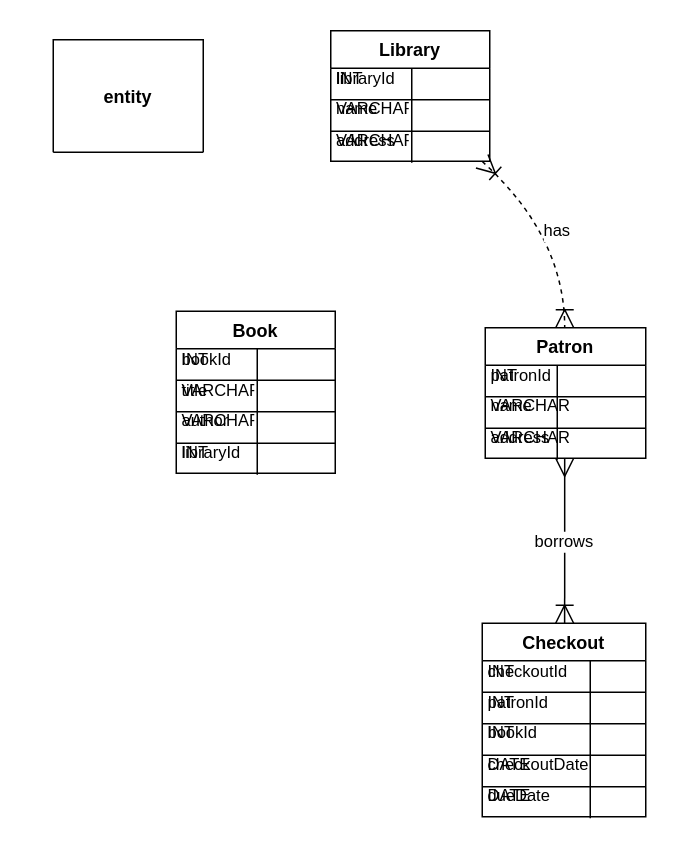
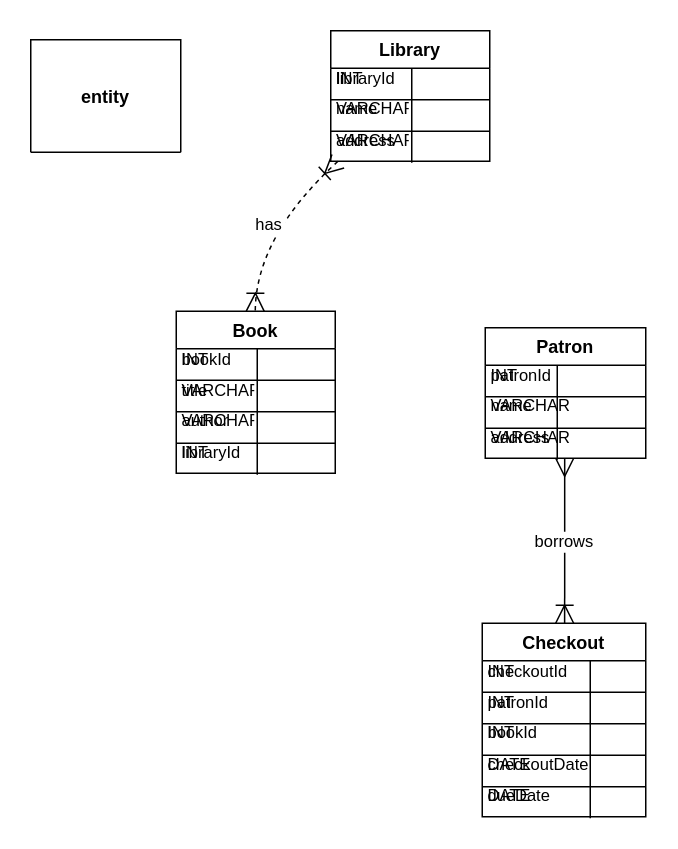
  <mxCell id="0" />
  <mxCell id="1" parent="0" />
- <mxCell id="2" value="entity" style="shape=table;startSize=75;container=1;collapsible=0;childLayout=tableLayout;fixedRows=1;rowLines=1;fontStyle=1;align=center;resizeLast=1;" vertex="1" parent="1"><mxGeometry x="35" y="26" width="100" height="75" as="geometry" /></mxCell>
+ <mxCell id="2" value="entity" style="shape=table;startSize=75;container=1;collapsible=0;childLayout=tableLayout;fixedRows=1;rowLines=1;fontStyle=1;align=center;resizeLast=1;" vertex="1" parent="1"><mxGeometry x="20" y="26" width="100" height="75" as="geometry" /></mxCell>
  <mxCell id="3" value="Library" style="shape=table;startSize=25;container=1;collapsible=0;childLayout=tableLayout;fixedRows=1;rowLines=1;fontStyle=1;align=center;resizeLast=1;" vertex="1" parent="1"><mxGeometry x="220" y="20" width="106" height="87" as="geometry" /></mxCell>
  <mxCell id="4" style="shape=tableRow;horizontal=0;startSize=0;swimlaneHead=0;swimlaneBody=0;fillColor=none;collapsible=0;dropTarget=0;points=[[0,0.5],[1,0.5]];portConstraint=eastwest;top=0;left=0;right=0;bottom=0;" vertex="1" parent="3"><mxGeometry y="21" width="106" height="21" as="geometry" /></mxCell>
  <mxCell id="5" value="libraryId" style="shape=partialRectangle;connectable=0;fillColor=none;top=0;left=0;bottom=0;right=0;align=left;spacingLeft=2;overflow=hidden;fontSize=11;" vertex="1" parent="4"><mxGeometry width="54" height="21" as="geometry" /></mxCell>
  <mxCell id="6" value="INT" style="shape=partialRectangle;connectable=0;fillColor=none;top=0;left=0;bottom=0;right=0;align=left;spacingLeft=2;overflow=hidden;fontSize=11;" vertex="1" parent="4"><mxGeometry width="52" height="21" as="geometry" /></mxCell>
  <mxCell id="7" style="shape=tableRow;horizontal=0;startSize=0;swimlaneHead=0;swimlaneBody=0;fillColor=none;collapsible=0;dropTarget=0;points=[[0,0.5],[1,0.5]];portConstraint=eastwest;top=0;left=0;right=0;bottom=0;" vertex="1" parent="3"><mxGeometry y="41" width="106" height="21" as="geometry" /></mxCell>
  <mxCell id="8" value="name" style="shape=partialRectangle;connectable=0;fillColor=none;top=0;left=0;bottom=0;right=0;align=left;spacingLeft=2;overflow=hidden;fontSize=11;" vertex="1" parent="7"><mxGeometry width="54" height="21" as="geometry" /></mxCell>
  <mxCell id="9" value="VARCHAR" style="shape=partialRectangle;connectable=0;fillColor=none;top=0;left=0;bottom=0;right=0;align=left;spacingLeft=2;overflow=hidden;fontSize=11;" vertex="1" parent="7"><mxGeometry width="52" height="21" as="geometry" /></mxCell>
  <mxCell id="10" style="shape=tableRow;horizontal=0;startSize=0;swimlaneHead=0;swimlaneBody=0;fillColor=none;collapsible=0;dropTarget=0;points=[[0,0.5],[1,0.5]];portConstraint=eastwest;top=0;left=0;right=0;bottom=0;" vertex="1" parent="3"><mxGeometry y="62" width="106" height="21" as="geometry" /></mxCell>
  <mxCell id="11" value="address" style="shape=partialRectangle;connectable=0;fillColor=none;top=0;left=0;bottom=0;right=0;align=left;spacingLeft=2;overflow=hidden;fontSize=11;" vertex="1" parent="10"><mxGeometry width="54" height="21" as="geometry" /></mxCell>
  <mxCell id="12" value="VARCHAR" style="shape=partialRectangle;connectable=0;fillColor=none;top=0;left=0;bottom=0;right=0;align=left;spacingLeft=2;overflow=hidden;fontSize=11;" vertex="1" parent="10"><mxGeometry width="52" height="21" as="geometry" /></mxCell>
  <mxCell id="13" value="Book" style="shape=table;startSize=25;container=1;collapsible=0;childLayout=tableLayout;fixedRows=1;rowLines=1;fontStyle=1;align=center;resizeLast=1;" vertex="1" parent="1"><mxGeometry x="117" y="207" width="106" height="108" as="geometry" /></mxCell>
  <mxCell id="14" style="shape=tableRow;horizontal=0;startSize=0;swimlaneHead=0;swimlaneBody=0;fillColor=none;collapsible=0;dropTarget=0;points=[[0,0.5],[1,0.5]];portConstraint=eastwest;top=0;left=0;right=0;bottom=0;" vertex="1" parent="13"><mxGeometry y="21" width="106" height="21" as="geometry" /></mxCell>
  <mxCell id="15" value="bookId" style="shape=partialRectangle;connectable=0;fillColor=none;top=0;left=0;bottom=0;right=0;align=left;spacingLeft=2;overflow=hidden;fontSize=11;" vertex="1" parent="14"><mxGeometry width="54" height="21" as="geometry" /></mxCell>
  <mxCell id="16" value="INT" style="shape=partialRectangle;connectable=0;fillColor=none;top=0;left=0;bottom=0;right=0;align=left;spacingLeft=2;overflow=hidden;fontSize=11;" vertex="1" parent="14"><mxGeometry width="52" height="21" as="geometry" /></mxCell>
  <mxCell id="17" style="shape=tableRow;horizontal=0;startSize=0;swimlaneHead=0;swimlaneBody=0;fillColor=none;collapsible=0;dropTarget=0;points=[[0,0.5],[1,0.5]];portConstraint=eastwest;top=0;left=0;right=0;bottom=0;" vertex="1" parent="13"><mxGeometry y="42" width="106" height="21" as="geometry" /></mxCell>
  <mxCell id="18" value="title" style="shape=partialRectangle;connectable=0;fillColor=none;top=0;left=0;bottom=0;right=0;align=left;spacingLeft=2;overflow=hidden;fontSize=11;" vertex="1" parent="17"><mxGeometry width="54" height="21" as="geometry" /></mxCell>
  <mxCell id="19" value="VARCHAR" style="shape=partialRectangle;connectable=0;fillColor=none;top=0;left=0;bottom=0;right=0;align=left;spacingLeft=2;overflow=hidden;fontSize=11;" vertex="1" parent="17"><mxGeometry width="52" height="21" as="geometry" /></mxCell>
  <mxCell id="20" style="shape=tableRow;horizontal=0;startSize=0;swimlaneHead=0;swimlaneBody=0;fillColor=none;collapsible=0;dropTarget=0;points=[[0,0.5],[1,0.5]];portConstraint=eastwest;top=0;left=0;right=0;bottom=0;" vertex="1" parent="13"><mxGeometry y="62" width="106" height="21" as="geometry" /></mxCell>
  <mxCell id="21" value="author" style="shape=partialRectangle;connectable=0;fillColor=none;top=0;left=0;bottom=0;right=0;align=left;spacingLeft=2;overflow=hidden;fontSize=11;" vertex="1" parent="20"><mxGeometry width="54" height="21" as="geometry" /></mxCell>
  <mxCell id="22" value="VARCHAR" style="shape=partialRectangle;connectable=0;fillColor=none;top=0;left=0;bottom=0;right=0;align=left;spacingLeft=2;overflow=hidden;fontSize=11;" vertex="1" parent="20"><mxGeometry width="52" height="21" as="geometry" /></mxCell>
  <mxCell id="23" style="shape=tableRow;horizontal=0;startSize=0;swimlaneHead=0;swimlaneBody=0;fillColor=none;collapsible=0;dropTarget=0;points=[[0,0.5],[1,0.5]];portConstraint=eastwest;top=0;left=0;right=0;bottom=0;" vertex="1" parent="13"><mxGeometry y="83" width="106" height="21" as="geometry" /></mxCell>
  <mxCell id="24" value="libraryId" style="shape=partialRectangle;connectable=0;fillColor=none;top=0;left=0;bottom=0;right=0;align=left;spacingLeft=2;overflow=hidden;fontSize=11;" vertex="1" parent="23"><mxGeometry width="54" height="21" as="geometry" /></mxCell>
  <mxCell id="25" value="INT" style="shape=partialRectangle;connectable=0;fillColor=none;top=0;left=0;bottom=0;right=0;align=left;spacingLeft=2;overflow=hidden;fontSize=11;" vertex="1" parent="23"><mxGeometry width="52" height="21" as="geometry" /></mxCell>
  <mxCell id="26" value="Patron" style="shape=table;startSize=25;container=1;collapsible=0;childLayout=tableLayout;fixedRows=1;rowLines=1;fontStyle=1;align=center;resizeLast=1;" vertex="1" parent="1"><mxGeometry x="323" y="218" width="107" height="87" as="geometry" /></mxCell>
  <mxCell id="27" style="shape=tableRow;horizontal=0;startSize=0;swimlaneHead=0;swimlaneBody=0;fillColor=none;collapsible=0;dropTarget=0;points=[[0,0.5],[1,0.5]];portConstraint=eastwest;top=0;left=0;right=0;bottom=0;" vertex="1" parent="26"><mxGeometry y="21" width="107" height="21" as="geometry" /></mxCell>
  <mxCell id="28" value="patronId" style="shape=partialRectangle;connectable=0;fillColor=none;top=0;left=0;bottom=0;right=0;align=left;spacingLeft=2;overflow=hidden;fontSize=11;" vertex="1" parent="27"><mxGeometry width="48" height="21" as="geometry" /></mxCell>
  <mxCell id="29" value="INT" style="shape=partialRectangle;connectable=0;fillColor=none;top=0;left=0;bottom=0;right=0;align=left;spacingLeft=2;overflow=hidden;fontSize=11;" vertex="1" parent="27"><mxGeometry width="59" height="21" as="geometry" /></mxCell>
  <mxCell id="30" style="shape=tableRow;horizontal=0;startSize=0;swimlaneHead=0;swimlaneBody=0;fillColor=none;collapsible=0;dropTarget=0;points=[[0,0.5],[1,0.5]];portConstraint=eastwest;top=0;left=0;right=0;bottom=0;" vertex="1" parent="26"><mxGeometry y="41" width="107" height="21" as="geometry" /></mxCell>
  <mxCell id="31" value="name" style="shape=partialRectangle;connectable=0;fillColor=none;top=0;left=0;bottom=0;right=0;align=left;spacingLeft=2;overflow=hidden;fontSize=11;" vertex="1" parent="30"><mxGeometry width="48" height="21" as="geometry" /></mxCell>
  <mxCell id="32" value="VARCHAR" style="shape=partialRectangle;connectable=0;fillColor=none;top=0;left=0;bottom=0;right=0;align=left;spacingLeft=2;overflow=hidden;fontSize=11;" vertex="1" parent="30"><mxGeometry width="59" height="21" as="geometry" /></mxCell>
  <mxCell id="33" style="shape=tableRow;horizontal=0;startSize=0;swimlaneHead=0;swimlaneBody=0;fillColor=none;collapsible=0;dropTarget=0;points=[[0,0.5],[1,0.5]];portConstraint=eastwest;top=0;left=0;right=0;bottom=0;" vertex="1" parent="26"><mxGeometry y="62" width="107" height="21" as="geometry" /></mxCell>
  <mxCell id="34" value="address" style="shape=partialRectangle;connectable=0;fillColor=none;top=0;left=0;bottom=0;right=0;align=left;spacingLeft=2;overflow=hidden;fontSize=11;" vertex="1" parent="33"><mxGeometry width="48" height="21" as="geometry" /></mxCell>
  <mxCell id="35" value="VARCHAR" style="shape=partialRectangle;connectable=0;fillColor=none;top=0;left=0;bottom=0;right=0;align=left;spacingLeft=2;overflow=hidden;fontSize=11;" vertex="1" parent="33"><mxGeometry width="59" height="21" as="geometry" /></mxCell>
  <mxCell id="36" value="Checkout" style="shape=table;startSize=25;container=1;collapsible=0;childLayout=tableLayout;fixedRows=1;rowLines=1;fontStyle=1;align=center;resizeLast=1;" vertex="1" parent="1"><mxGeometry x="321" y="415" width="109" height="129" as="geometry" /></mxCell>
  <mxCell id="37" style="shape=tableRow;horizontal=0;startSize=0;swimlaneHead=0;swimlaneBody=0;fillColor=none;collapsible=0;dropTarget=0;points=[[0,0.5],[1,0.5]];portConstraint=eastwest;top=0;left=0;right=0;bottom=0;" vertex="1" parent="36"><mxGeometry y="21" width="109" height="21" as="geometry" /></mxCell>
  <mxCell id="38" value="checkoutId" style="shape=partialRectangle;connectable=0;fillColor=none;top=0;left=0;bottom=0;right=0;align=left;spacingLeft=2;overflow=hidden;fontSize=11;" vertex="1" parent="37"><mxGeometry width="72" height="21" as="geometry" /></mxCell>
  <mxCell id="39" value="INT" style="shape=partialRectangle;connectable=0;fillColor=none;top=0;left=0;bottom=0;right=0;align=left;spacingLeft=2;overflow=hidden;fontSize=11;" vertex="1" parent="37"><mxGeometry width="37" height="21" as="geometry" /></mxCell>
  <mxCell id="40" style="shape=tableRow;horizontal=0;startSize=0;swimlaneHead=0;swimlaneBody=0;fillColor=none;collapsible=0;dropTarget=0;points=[[0,0.5],[1,0.5]];portConstraint=eastwest;top=0;left=0;right=0;bottom=0;" vertex="1" parent="36"><mxGeometry y="42" width="109" height="21" as="geometry" /></mxCell>
  <mxCell id="41" value="patronId" style="shape=partialRectangle;connectable=0;fillColor=none;top=0;left=0;bottom=0;right=0;align=left;spacingLeft=2;overflow=hidden;fontSize=11;" vertex="1" parent="40"><mxGeometry width="72" height="21" as="geometry" /></mxCell>
  <mxCell id="42" value="INT" style="shape=partialRectangle;connectable=0;fillColor=none;top=0;left=0;bottom=0;right=0;align=left;spacingLeft=2;overflow=hidden;fontSize=11;" vertex="1" parent="40"><mxGeometry width="37" height="21" as="geometry" /></mxCell>
  <mxCell id="43" style="shape=tableRow;horizontal=0;startSize=0;swimlaneHead=0;swimlaneBody=0;fillColor=none;collapsible=0;dropTarget=0;points=[[0,0.5],[1,0.5]];portConstraint=eastwest;top=0;left=0;right=0;bottom=0;" vertex="1" parent="36"><mxGeometry y="62" width="109" height="21" as="geometry" /></mxCell>
  <mxCell id="44" value="bookId" style="shape=partialRectangle;connectable=0;fillColor=none;top=0;left=0;bottom=0;right=0;align=left;spacingLeft=2;overflow=hidden;fontSize=11;" vertex="1" parent="43"><mxGeometry width="72" height="21" as="geometry" /></mxCell>
  <mxCell id="45" value="INT" style="shape=partialRectangle;connectable=0;fillColor=none;top=0;left=0;bottom=0;right=0;align=left;spacingLeft=2;overflow=hidden;fontSize=11;" vertex="1" parent="43"><mxGeometry width="37" height="21" as="geometry" /></mxCell>
  <mxCell id="46" style="shape=tableRow;horizontal=0;startSize=0;swimlaneHead=0;swimlaneBody=0;fillColor=none;collapsible=0;dropTarget=0;points=[[0,0.5],[1,0.5]];portConstraint=eastwest;top=0;left=0;right=0;bottom=0;" vertex="1" parent="36"><mxGeometry y="83" width="109" height="21" as="geometry" /></mxCell>
  <mxCell id="47" value="checkoutDate" style="shape=partialRectangle;connectable=0;fillColor=none;top=0;left=0;bottom=0;right=0;align=left;spacingLeft=2;overflow=hidden;fontSize=11;" vertex="1" parent="46"><mxGeometry width="72" height="21" as="geometry" /></mxCell>
  <mxCell id="48" value="DATE" style="shape=partialRectangle;connectable=0;fillColor=none;top=0;left=0;bottom=0;right=0;align=left;spacingLeft=2;overflow=hidden;fontSize=11;" vertex="1" parent="46"><mxGeometry width="37" height="21" as="geometry" /></mxCell>
  <mxCell id="49" style="shape=tableRow;horizontal=0;startSize=0;swimlaneHead=0;swimlaneBody=0;fillColor=none;collapsible=0;dropTarget=0;points=[[0,0.5],[1,0.5]];portConstraint=eastwest;top=0;left=0;right=0;bottom=0;" vertex="1" parent="36"><mxGeometry y="104" width="109" height="21" as="geometry" /></mxCell>
  <mxCell id="50" value="dueDate" style="shape=partialRectangle;connectable=0;fillColor=none;top=0;left=0;bottom=0;right=0;align=left;spacingLeft=2;overflow=hidden;fontSize=11;" vertex="1" parent="49"><mxGeometry width="72" height="21" as="geometry" /></mxCell>
  <mxCell id="51" value="DATE" style="shape=partialRectangle;connectable=0;fillColor=none;top=0;left=0;bottom=0;right=0;align=left;spacingLeft=2;overflow=hidden;fontSize=11;" vertex="1" parent="49"><mxGeometry width="37" height="21" as="geometry" /></mxCell>
- <mxCell id="53" value="has" style="curved=1;dashed=1;startArrow=ERoneToMany;startSize=10;;endArrow=ERoneToMany;endSize=10;;exitX=0.951;exitY=1;entryX=0.495;entryY=-0.006;" edge="1" parent="1" source="3" target="26"><mxGeometry relative="1" as="geometry"><Array as="points"><mxPoint x="376" y="157" /></Array></mxGeometry></mxCell>
+ <mxCell id="52" value="has" style="curved=1;dashed=1;startArrow=ERoneToMany;startSize=10;;endArrow=ERoneToMany;endSize=10;;exitX=0.046;exitY=1;entryX=0.497;entryY=0;" edge="1" parent="1" source="3" target="13"><mxGeometry relative="1" as="geometry"><Array as="points"><mxPoint x="170" y="157" /></Array></mxGeometry></mxCell>
  <mxCell id="54" value="borrows" style="curved=1;startArrow=ERmany;startSize=10;;endArrow=ERoneToMany;endSize=10;;exitX=0.495;exitY=0.994;entryX=0.504;entryY=0;" edge="1" parent="1" source="26" target="36"><mxGeometry relative="1" as="geometry"><Array as="points" /></mxGeometry></mxCell>
